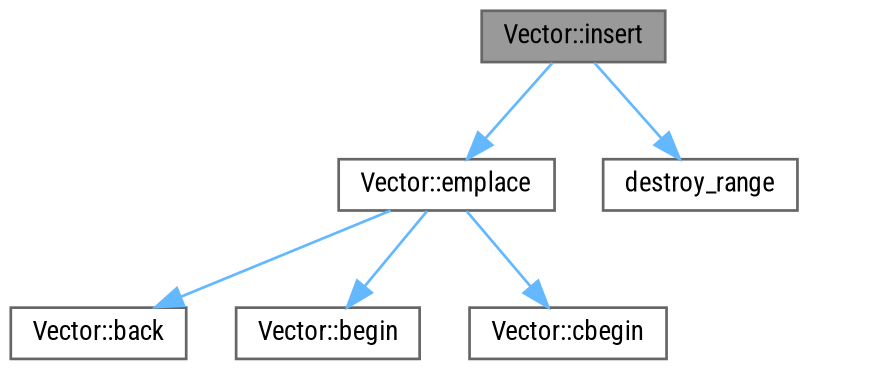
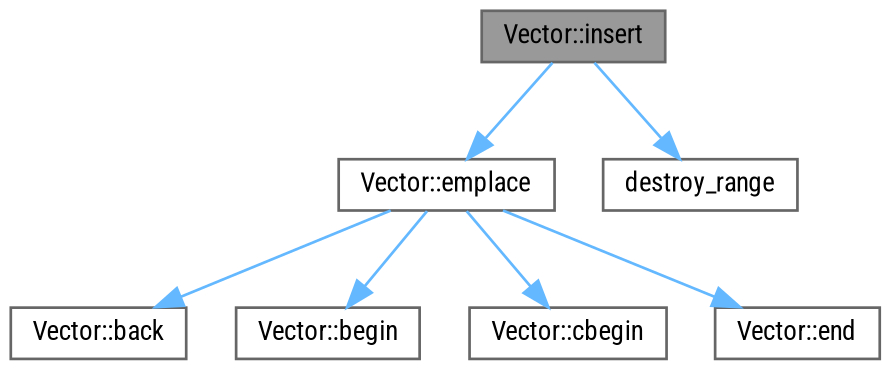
  digraph {
    fontname="Roboto Condensed"
    rankdir=TB
    node [color=grey40 fillcolor=white fontname="Roboto Condensed" fontsize=10 shape=box style=filled]
    edge [color=steelblue1 fontname="Roboto Condensed" fontsize=10 labelfontname=Helvetica labelfontsize=10 style=solid]
    n1 [color=gray40 fillcolor=grey60 fontcolor=black height=0.2 label="Vector::insert" width=0.4]
    n2 [height=0.2 label="Vector::emplace" width=0.4]
    n3 [height=0.2 label=destroy_range width=0.4]
    n4 [height=0.2 label="Vector::back" width=0.4]
    n5 [height=0.2 label="Vector::begin" width=0.4]
    n6 [height=0.2 label="Vector::cbegin" width=0.4]
+   n7 [height=0.2 label="Vector::end" width=0.4]
    n1 -> n2
    n1 -> n3
    n2 -> n4
    n2 -> n5
    n2 -> n6
+   n2 -> n7
  }
